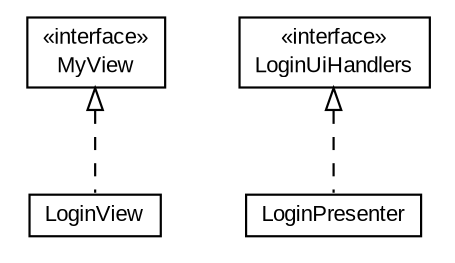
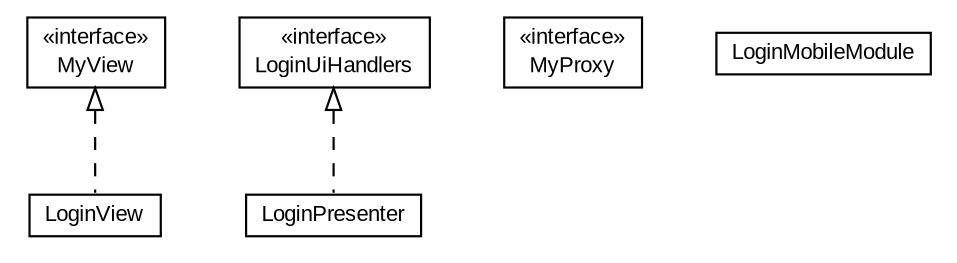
  digraph {
    nodesep=0.25
    rankdir=TB
    ranksep=0.5
    node [fontcolor=black fontname=arial fontsize=10.0 shape=plaintext]
    edge [arrowtail=empty dir=back fontname=arial fontsize=10 headport=p labelfontname=arial labelfontsize=10 style=dashed tailport=p]
    n1 [label=<<table title="com.gwtplatform.carstore.client.application.login.LoginView" border="0" cellborder="1" cellspacing="0" cellpadding="2" port="p" href="./LoginView.html"> 		<tr><td><table border="0" cellspacing="0" cellpadding="1"> <tr><td align="center" balign="center"> LoginView </td></tr> 		</table></td></tr> 		</table>>]
    n2 [label=<<table title="com.gwtplatform.carstore.client.application.login.LoginUiHandlers" border="0" cellborder="1" cellspacing="0" cellpadding="2" port="p" href="./LoginUiHandlers.html"> 		<tr><td><table border="0" cellspacing="0" cellpadding="1"> <tr><td align="center" balign="center"> &#171;interface&#187; </td></tr> <tr><td align="center" balign="center"> LoginUiHandlers </td></tr> 		</table></td></tr> 		</table>>]
    n3 [label=<<table title="com.gwtplatform.carstore.client.application.login.LoginPresenter" border="0" cellborder="1" cellspacing="0" cellpadding="2" port="p" href="./LoginPresenter.html"> 		<tr><td><table border="0" cellspacing="0" cellpadding="1"> <tr><td align="center" balign="center"> LoginPresenter </td></tr> 		</table></td></tr> 		</table>>]
    n4 [label=<<table title="com.gwtplatform.carstore.client.application.login.LoginPresenter.MyView" border="0" cellborder="1" cellspacing="0" cellpadding="2" port="p" href="./LoginPresenter.MyView.html"> 		<tr><td><table border="0" cellspacing="0" cellpadding="1"> <tr><td align="center" balign="center"> &#171;interface&#187; </td></tr> <tr><td align="center" balign="center"> MyView </td></tr> 		</table></td></tr> 		</table>>]
+   n5 [label=<<table title="com.gwtplatform.carstore.client.application.login.LoginPresenter.MyProxy" border="0" cellborder="1" cellspacing="0" cellpadding="2" port="p" href="./LoginPresenter.MyProxy.html"> 		<tr><td><table border="0" cellspacing="0" cellpadding="1"> <tr><td align="center" balign="center"> &#171;interface&#187; </td></tr> <tr><td align="center" balign="center"> MyProxy </td></tr> 		</table></td></tr> 		</table>>]
+   n6 [label=<<table title="com.gwtplatform.carstore.client.application.login.LoginMobileModule" border="0" cellborder="1" cellspacing="0" cellpadding="2" port="p" href="./LoginMobileModule.html"> 		<tr><td><table border="0" cellspacing="0" cellpadding="1"> <tr><td align="center" balign="center"> LoginMobileModule </td></tr> 		</table></td></tr> 		</table>>]
    n2 -> n3
    n4 -> n1
  }
